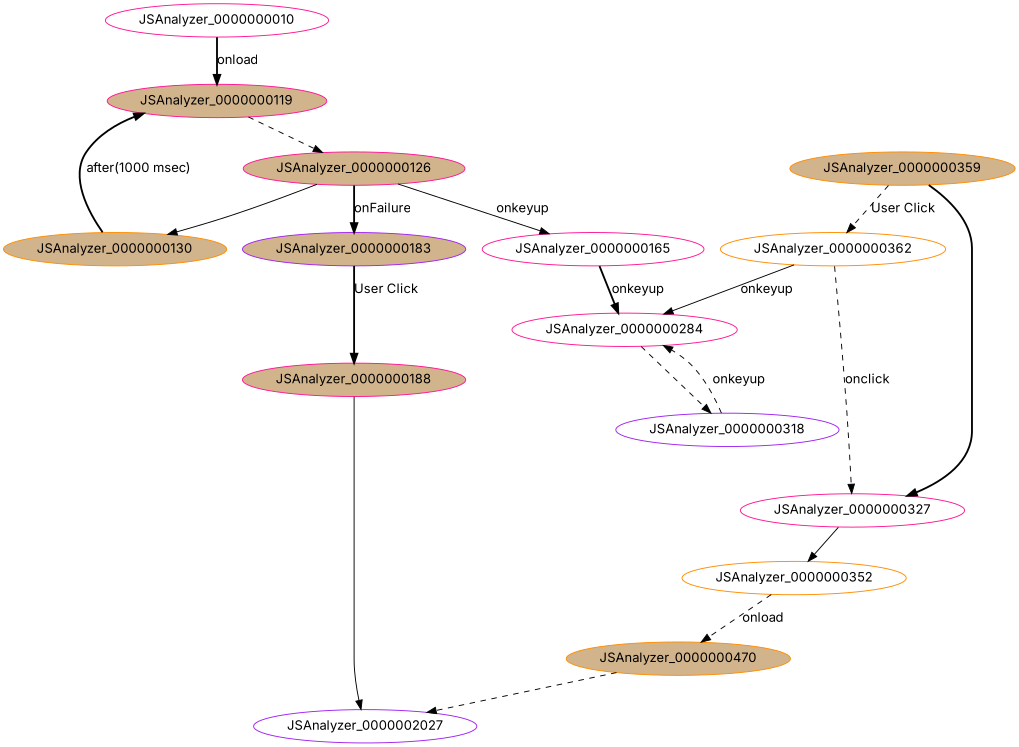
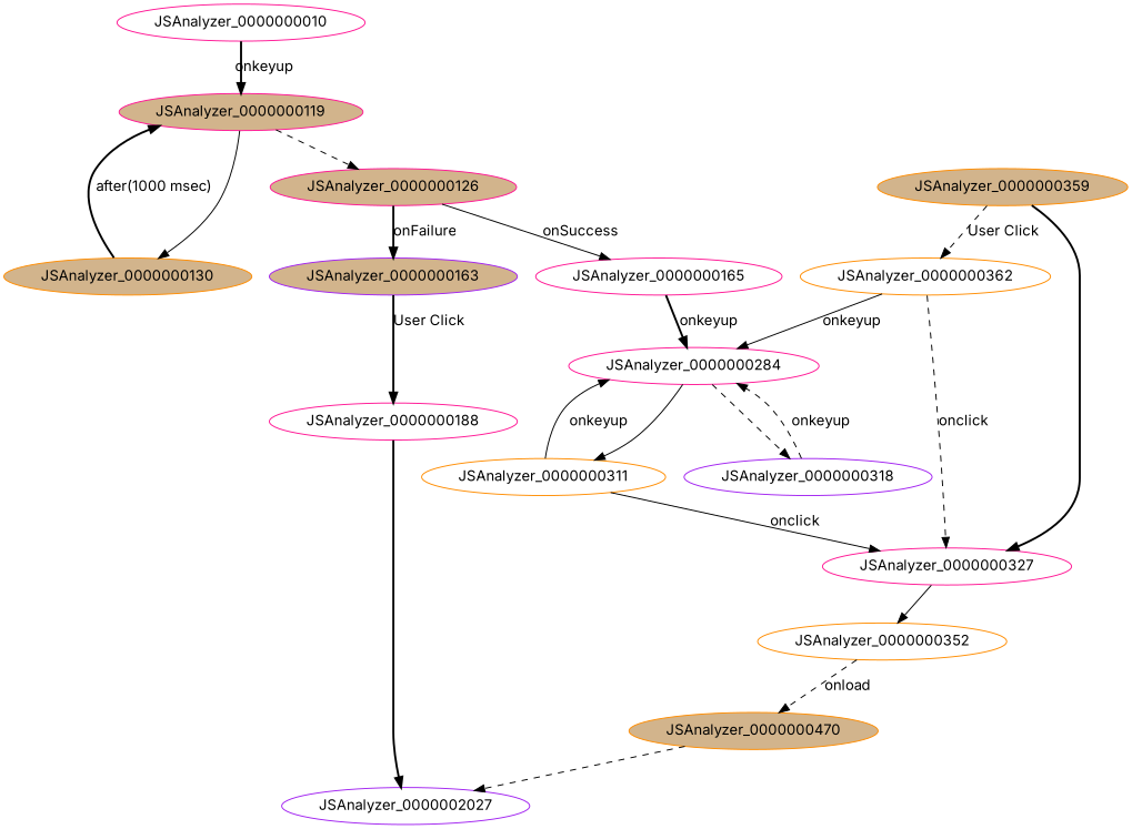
  digraph {
    fontname=Inter
    node [color=deeppink fillcolor=white fontname=Inter style=filled]
    edge [fontname=Inter style=solid]
    JSAnalyzer_0000000119 [fillcolor=tan]
    JSAnalyzer_0000000010
    JSAnalyzer_0000000126 [fillcolor=tan]
    JSAnalyzer_0000000130 [color=darkorange fillcolor=tan]
    JSAnalyzer_0000000165
-   JSAnalyzer_0000000183 [color=purple fillcolor=tan]
+   JSAnalyzer_0000000183 [color=purple fillcolor=tan label=JSAnalyzer_0000000163]
    JSAnalyzer_0000000284
-   JSAnalyzer_0000000188 [fillcolor=tan]
+   JSAnalyzer_0000000188
+   JSAnalyzer_0000000311 [color=darkorange]
    JSAnalyzer_0000000318 [color=purple]
    JSAnalyzer_0000002027 [color=purple]
    JSAnalyzer_0000000327
    JSAnalyzer_0000000352 [color=darkorange]
    JSAnalyzer_0000000470 [color=darkorange fillcolor=tan]
    JSAnalyzer_0000000359 [color=darkorange fillcolor=tan]
    JSAnalyzer_0000000362 [color=darkorange]
    JSAnalyzer_0000000119 -> JSAnalyzer_0000000126 [style=dashed]
-   JSAnalyzer_0000000126 -> JSAnalyzer_0000000130
-   JSAnalyzer_0000000010 -> JSAnalyzer_0000000119 [label=onload style=bold]
-   JSAnalyzer_0000000126 -> JSAnalyzer_0000000165 [label=onkeyup]
+   JSAnalyzer_0000000119 -> JSAnalyzer_0000000130
+   JSAnalyzer_0000000010 -> JSAnalyzer_0000000119 [label=onkeyup style=bold]
+   JSAnalyzer_0000000126 -> JSAnalyzer_0000000165 [label=onSuccess]
    JSAnalyzer_0000000126 -> JSAnalyzer_0000000183 [label=onFailure style=bold]
    JSAnalyzer_0000000130 -> JSAnalyzer_0000000119 [label="after(1000 msec)" style=bold]
    JSAnalyzer_0000000165 -> JSAnalyzer_0000000284 [label=onkeyup style=bold]
    JSAnalyzer_0000000183 -> JSAnalyzer_0000000188 [label="User Click" style=bold]
+   JSAnalyzer_0000000284 -> JSAnalyzer_0000000311
    JSAnalyzer_0000000284 -> JSAnalyzer_0000000318 [style=dashed]
-   JSAnalyzer_0000000188 -> JSAnalyzer_0000002027
+   JSAnalyzer_0000000188 -> JSAnalyzer_0000002027 [style=bold]
+   JSAnalyzer_0000000311 -> JSAnalyzer_0000000284 [label=onkeyup]
+   JSAnalyzer_0000000311 -> JSAnalyzer_0000000327 [label=onclick]
    JSAnalyzer_0000000318 -> JSAnalyzer_0000000284 [label=onkeyup style=dashed]
    JSAnalyzer_0000000327 -> JSAnalyzer_0000000352
    JSAnalyzer_0000000352 -> JSAnalyzer_0000000470 [label=onload style=dashed]
    JSAnalyzer_0000000470 -> JSAnalyzer_0000002027 [style=dashed]
    JSAnalyzer_0000000359 -> JSAnalyzer_0000000327 [style=bold]
    JSAnalyzer_0000000359 -> JSAnalyzer_0000000362 [label="User Click" style=dashed]
    JSAnalyzer_0000000362 -> JSAnalyzer_0000000284 [label=onkeyup]
    JSAnalyzer_0000000362 -> JSAnalyzer_0000000327 [label=onclick style=dashed]
  }
